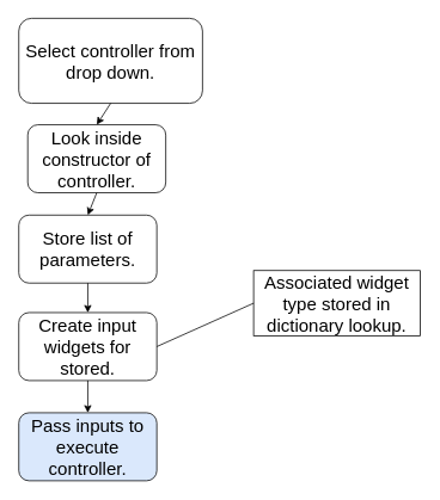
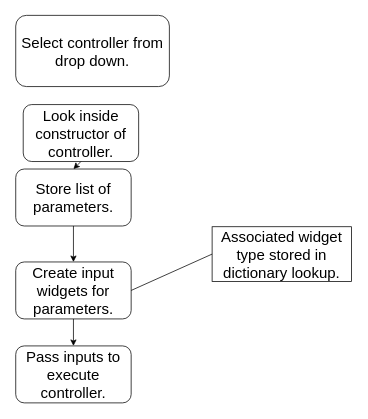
  <mxCell id="0" />
  <mxCell id="1" parent="0" />
  <mxCell id="2" value="Look inside&lt;br style=&quot;font-size: 20px;&quot;&gt;constructor of controller." style="rounded=1;whiteSpace=wrap;html=1;fontSize=20;" vertex="1" parent="1"><mxGeometry x="30" y="139" width="154" height="76" as="geometry" /></mxCell>
- <mxCell id="3" value="Store list of parameters." style="rounded=1;whiteSpace=wrap;html=1;fontSize=20;" vertex="1" parent="1"><mxGeometry x="20" y="240" width="154" height="76" as="geometry" /></mxCell>
- <mxCell id="4" value="Create input widgets for stored." style="rounded=1;whiteSpace=wrap;html=1;fontSize=20;" vertex="1" parent="1"><mxGeometry x="20" y="349" width="154" height="76" as="geometry" /></mxCell>
- <mxCell id="5" value="Pass inputs to execute controller." style="rounded=1;whiteSpace=wrap;html=1;fontSize=20;fillColor=#dae8fc;" vertex="1" parent="1"><mxGeometry x="20" y="461" width="154" height="76" as="geometry" /></mxCell>
+ <mxCell id="3" value="Store list of parameters." style="rounded=1;whiteSpace=wrap;html=1;fontSize=20;" vertex="1" parent="1"><mxGeometry x="20" y="225" width="154" height="76" as="geometry" /></mxCell>
+ <mxCell id="4" value="Create input widgets for parameters." style="rounded=1;whiteSpace=wrap;html=1;fontSize=20;" vertex="1" parent="1"><mxGeometry x="20" y="349" width="154" height="76" as="geometry" /></mxCell>
+ <mxCell id="5" value="Pass inputs to execute controller." style="rounded=1;whiteSpace=wrap;html=1;fontSize=20;" vertex="1" parent="1"><mxGeometry x="20" y="461" width="154" height="76" as="geometry" /></mxCell>
  <mxCell id="6" value="Select controller from drop down." style="rounded=1;whiteSpace=wrap;html=1;fontSize=20;" vertex="1" parent="1"><mxGeometry x="20" y="20" width="205" height="95" as="geometry" /></mxCell>
- <mxCell id="7" value="" style="endArrow=classic;html=1;rounded=0;exitX=0.5;exitY=1;exitDx=0;exitDy=0;entryX=0.5;entryY=0;entryDx=0;entryDy=0;" edge="1" parent="1" source="6" target="2"><mxGeometry width="50" height="50" relative="1" as="geometry"><mxPoint x="132" y="339" as="sourcePoint" /><mxPoint x="182" y="289" as="targetPoint" /></mxGeometry></mxCell>
  <mxCell id="8" value="" style="endArrow=classic;html=1;rounded=0;exitX=0.5;exitY=1;exitDx=0;exitDy=0;entryX=0.5;entryY=0;entryDx=0;entryDy=0;" edge="1" parent="1" source="2" target="3"><mxGeometry width="50" height="50" relative="1" as="geometry"><mxPoint x="132" y="339" as="sourcePoint" /><mxPoint x="182" y="289" as="targetPoint" /></mxGeometry></mxCell>
  <mxCell id="9" value="" style="endArrow=classic;html=1;rounded=0;exitX=0.5;exitY=1;exitDx=0;exitDy=0;entryX=0.5;entryY=0;entryDx=0;entryDy=0;" edge="1" parent="1" source="3" target="4"><mxGeometry width="50" height="50" relative="1" as="geometry"><mxPoint x="132" y="339" as="sourcePoint" /><mxPoint x="182" y="289" as="targetPoint" /></mxGeometry></mxCell>
  <mxCell id="10" value="" style="endArrow=classic;html=1;rounded=0;exitX=0.5;exitY=1;exitDx=0;exitDy=0;entryX=0.5;entryY=0;entryDx=0;entryDy=0;" edge="1" parent="1" source="4" target="5"><mxGeometry width="50" height="50" relative="1" as="geometry"><mxPoint x="214" y="418" as="sourcePoint" /><mxPoint x="299" y="282" as="targetPoint" /></mxGeometry></mxCell>
  <mxCell id="11" value="Associated widget type stored in dictionary lookup." style="rounded=0;whiteSpace=wrap;html=1;fontSize=20;" vertex="1" parent="1"><mxGeometry x="282" y="302" width="186" height="73" as="geometry" /></mxCell>
  <mxCell id="12" value="" style="endArrow=none;html=1;rounded=0;entryX=0;entryY=0.5;entryDx=0;entryDy=0;exitX=1;exitY=0.5;exitDx=0;exitDy=0;" edge="1" parent="1" source="4" target="11"><mxGeometry width="50" height="50" relative="1" as="geometry"><mxPoint x="132" y="339" as="sourcePoint" /><mxPoint x="182" y="289" as="targetPoint" /></mxGeometry></mxCell>
